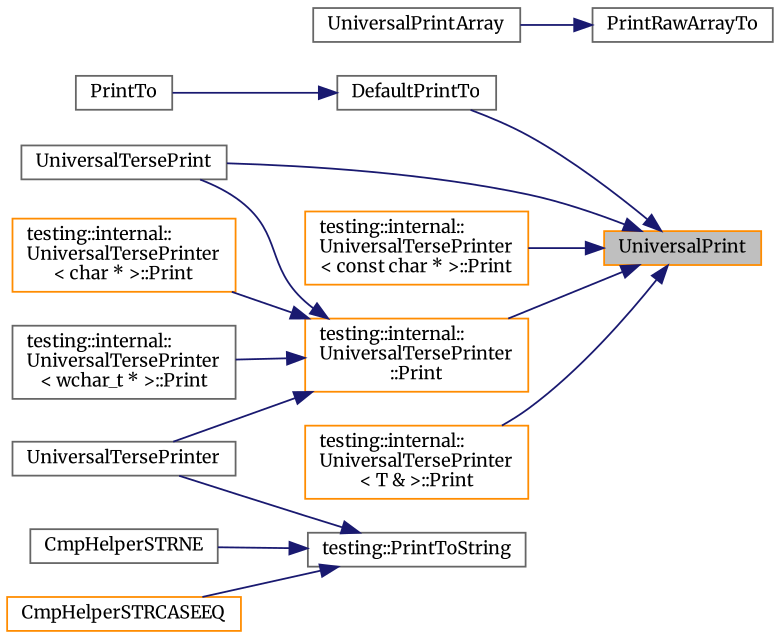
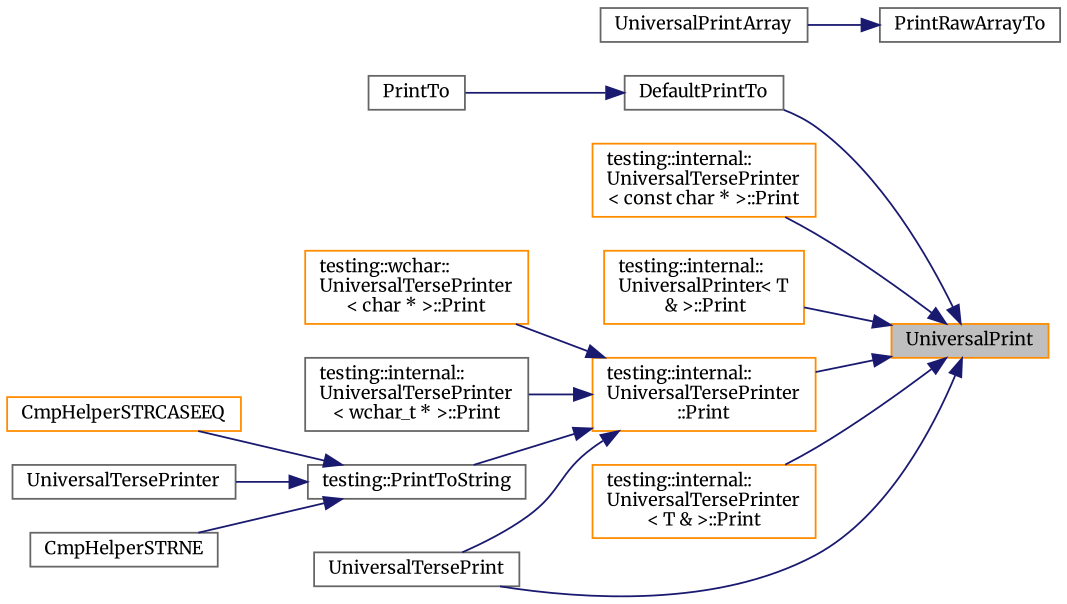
  digraph {
    fontname=Merriweather
    rankdir=RL
    node [color=gray40 fontname=Merriweather fontsize=10 shape=record]
    edge [color=midnightblue dir=back fontname=Merriweather fontsize=10 labelfontname=Helvetica labelfontsize=10 style=solid]
    n1 [color=darkorange fillcolor=grey75 fontcolor=black height=0.2 label=UniversalPrint style=filled width=0.4]
    n2 [height=0.2 label=DefaultPrintTo width=0.4]
    n3 [color=darkorange height=0.2 label="testing::internal::\lUniversalTersePrinter\l\< const char * \>::Print" width=0.4]
+   n4 [color=darkorange height=0.2 label="testing::internal::\lUniversalPrinter\< T\l & \>::Print" width=0.4]
    n5 [color=darkorange height=0.2 label="testing::internal::\lUniversalTersePrinter\l::Print" width=0.4]
    n6 [color=darkorange height=0.2 label="testing::internal::\lUniversalTersePrinter\l\< T & \>::Print" width=0.4]
    n7 [height=0.2 label=UniversalTersePrint width=0.4]
    n8 [height=0.2 label=PrintTo width=0.4]
-   n9 [color=darkorange height=0.2 label="testing::internal::\lUniversalTersePrinter\l\< char * \>::Print" width=0.4]
+   n9 [color=darkorange height=0.2 label="testing::wchar::\lUniversalTersePrinter\l\< char * \>::Print" width=0.4]
    n10 [height=0.2 label="testing::internal::\lUniversalTersePrinter\l\< wchar_t * \>::Print" width=0.4]
    n11 [height=0.2 label="testing::PrintToString" width=0.4]
    n12 [height=0.2 label=PrintRawArrayTo width=0.4]
    n13 [height=0.2 label=UniversalPrintArray width=0.4]
    n14 [color=darkorange height=0.2 label=CmpHelperSTRCASEEQ width=0.4]
    n15 [height=0.2 label=UniversalTersePrinter width=0.4]
    n16 [height=0.2 label=CmpHelperSTRNE width=0.4]
    n1 -> n2
    n1 -> n3
+   n1 -> n4
    n1 -> n5
    n1 -> n6
    n1 -> n7
    n2 -> n8
    n5 -> n7
    n5 -> n9
    n5 -> n10
-   n5 -> n15
+   n5 -> n11
    n11 -> n14
    n11 -> n15
    n11 -> n16
    n12 -> n13
  }
